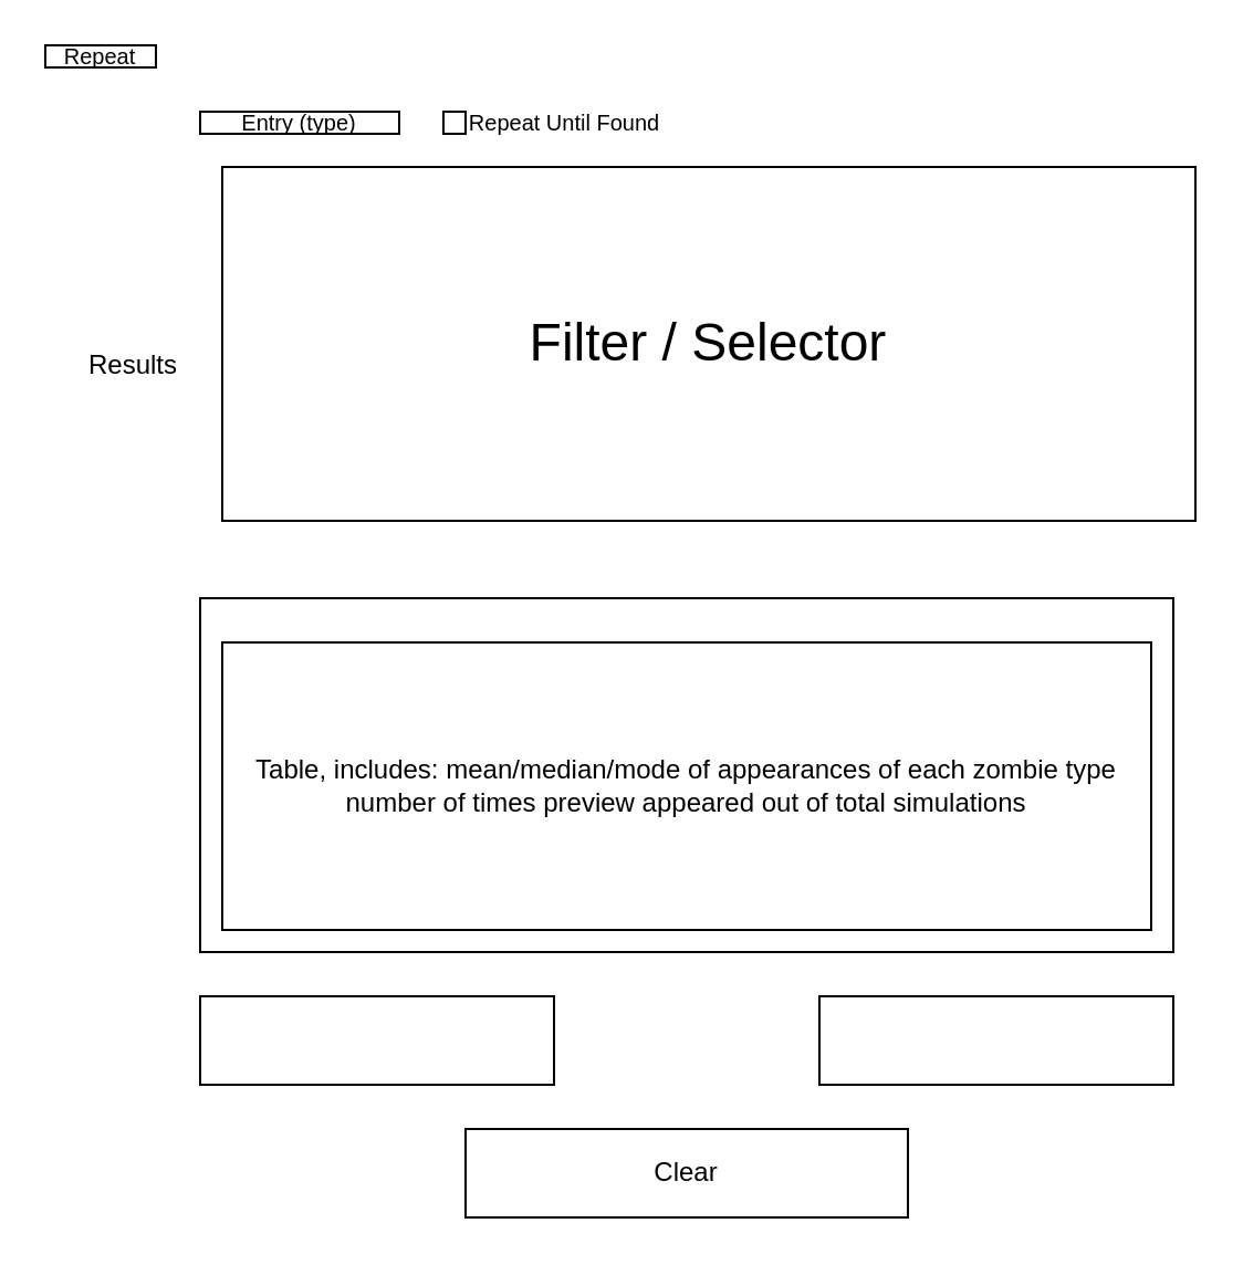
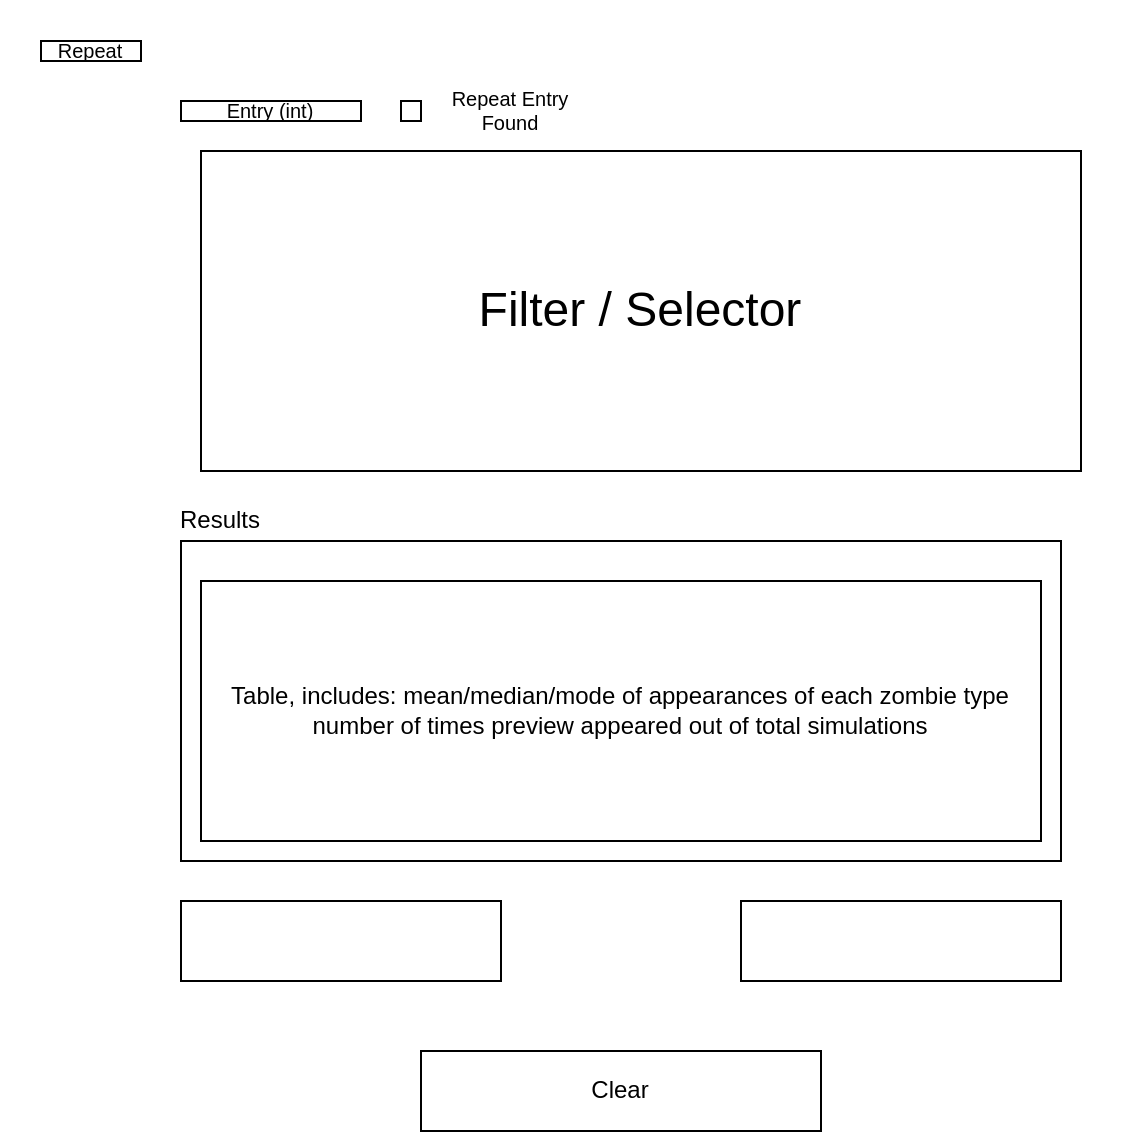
  <mxCell id="0" />
  <mxCell id="1" parent="0" />
  <mxCell id="2" value="Repeat" style="rounded=0;whiteSpace=wrap;html=1;fontSize=10;" vertex="1" parent="1"><mxGeometry x="20" y="20" width="50" height="10" as="geometry" /></mxCell>
- <mxCell id="3" value="Entry (type)" style="rounded=0;whiteSpace=wrap;html=1;fontSize=10;" vertex="1" parent="1"><mxGeometry x="90" y="50" width="90" height="10" as="geometry" /></mxCell>
+ <mxCell id="3" value="Entry (int)" style="rounded=0;whiteSpace=wrap;html=1;fontSize=10;" vertex="1" parent="1"><mxGeometry x="90" y="50" width="90" height="10" as="geometry" /></mxCell>
  <mxCell id="4" value="" style="rounded=0;whiteSpace=wrap;html=1;" vertex="1" parent="1"><mxGeometry x="200" y="50" width="10" height="10" as="geometry" /></mxCell>
- <mxCell id="5" value="Repeat Until Found" style="rounded=0;whiteSpace=wrap;html=1;strokeColor=none;fontSize=10;fillColor=none;" vertex="1" parent="1"><mxGeometry x="210" y="50" width="90" height="10" as="geometry" /></mxCell>
+ <mxCell id="5" value="Repeat Entry Found" style="rounded=0;whiteSpace=wrap;html=1;strokeColor=none;fontSize=10;fillColor=none;" vertex="1" parent="1"><mxGeometry x="210" y="50" width="90" height="10" as="geometry" /></mxCell>
  <mxCell id="6" value="Filter / Selector" style="rounded=0;whiteSpace=wrap;html=1;fontSize=24;" vertex="1" parent="1"><mxGeometry x="100" y="75" width="440" height="160" as="geometry" /></mxCell>
  <mxCell id="7" value="" style="rounded=0;whiteSpace=wrap;html=1;" vertex="1" parent="1"><mxGeometry x="90" y="270" width="440" height="160" as="geometry" /></mxCell>
- <mxCell id="8" value="Results" style="rounded=0;whiteSpace=wrap;html=1;fillColor=none;strokeColor=none;" vertex="1" parent="1"><mxGeometry x="40" y="155" width="40" height="20" as="geometry" /></mxCell>
+ <mxCell id="8" value="Results" style="rounded=0;whiteSpace=wrap;html=1;fillColor=none;strokeColor=none;" vertex="1" parent="1"><mxGeometry x="90" y="250" width="40" height="20" as="geometry" /></mxCell>
  <mxCell id="9" value="Table, includes: mean/median/mode of appearances of each zombie type&lt;div&gt;number of times preview appeared out of total simulations&lt;/div&gt;" style="rounded=0;whiteSpace=wrap;html=1;align=center;" vertex="1" parent="1"><mxGeometry x="100" y="290" width="420" height="130" as="geometry" /></mxCell>
- <mxCell id="10" value="Clear" style="rounded=0;whiteSpace=wrap;html=1;" vertex="1" parent="1"><mxGeometry x="210" y="510" width="200" height="40" as="geometry" /></mxCell>
+ <mxCell id="10" value="Clear" style="rounded=0;whiteSpace=wrap;html=1;" vertex="1" parent="1"><mxGeometry x="210" y="525" width="200" height="40" as="geometry" /></mxCell>
  <mxCell id="11" value="" style="rounded=0;whiteSpace=wrap;html=1;" vertex="1" parent="1"><mxGeometry x="90" y="450" width="160" height="40" as="geometry" /></mxCell>
  <mxCell id="12" value="" style="rounded=0;whiteSpace=wrap;html=1;" vertex="1" parent="1"><mxGeometry x="370" y="450" width="160" height="40" as="geometry" /></mxCell>
